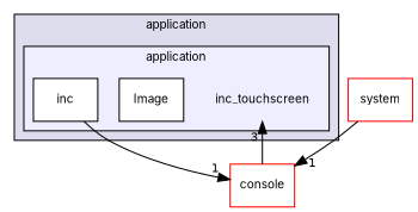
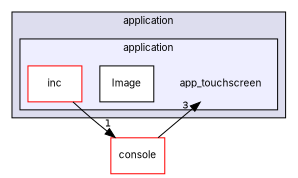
  digraph {
    compound=true
    fontname=Inter
    node [fontname=Inter fontsize=10 shape=box color=black fillcolor=white style=filled]
    edge [fontname=Inter headlabel=1 labeldistance=1.5 labelfontname=Helvetica labelfontsize=10]
-   n1 [label=inc_touchscreen shape=plaintext color="" fillcolor="" style=""]
+   n1 [label=app_touchscreen shape=plaintext color="" fillcolor="" style=""]
    n2 [label=Image]
-   n3 [label=inc]
+   n3 [color=red label=inc]
    n4 [color=red label=console]
-   n5 [color=red label=system]
    subgraph cluster_1 {
      bgcolor="#ddddee"
      fontsize=10
      label=application
      pencolor=black
      subgraph cluster_2 {
        bgcolor="#eeeeff"
        fontsize=10
        label=application
        pencolor=black
        n1
        n2
        n3
      }
    }
    n3 -> n4
    n4 -> n1 [headlabel=3]
-   n5 -> n4
  }
